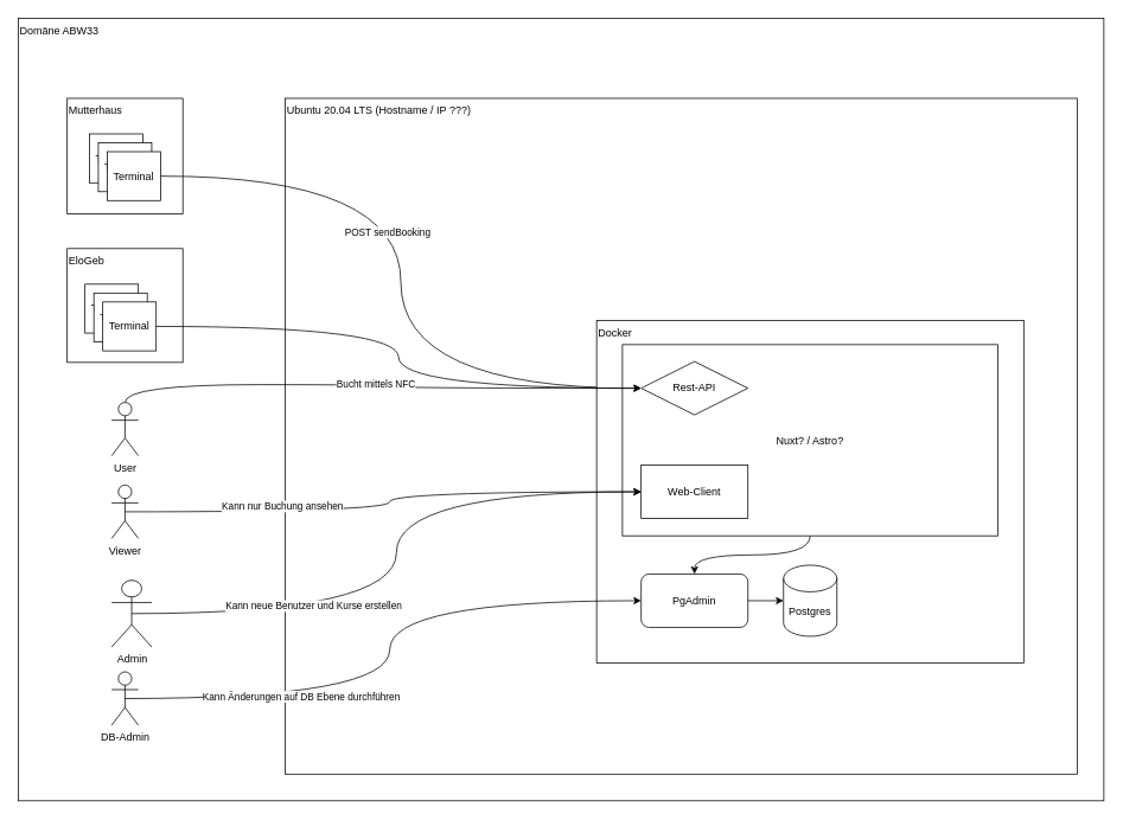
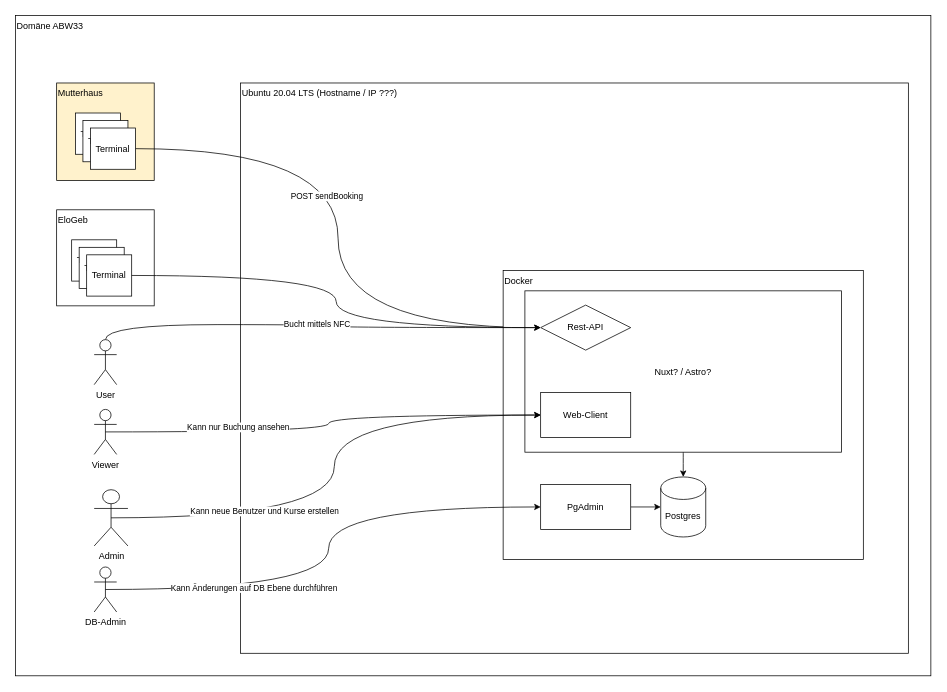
  <mxCell id="0" />
  <mxCell id="1" parent="0" />
  <mxCell id="2" value="Domäne ABW33" style="rounded=0;whiteSpace=wrap;html=1;horizontal=1;verticalAlign=top;align=left;" vertex="1" parent="1"><mxGeometry x="20" y="20" width="1220" height="880" as="geometry" /></mxCell>
  <mxCell id="3" value="Ubuntu 20.04 LTS (Hostname / IP ???)" style="rounded=0;whiteSpace=wrap;html=1;verticalAlign=top;align=left;" vertex="1" parent="1"><mxGeometry x="320" y="110" width="890" height="760" as="geometry" /></mxCell>
- <mxCell id="4" value="Mutterhaus" style="rounded=0;whiteSpace=wrap;html=1;align=left;verticalAlign=top;" vertex="1" parent="1"><mxGeometry x="75" y="110" width="130" height="130" as="geometry" /></mxCell>
+ <mxCell id="4" value="Mutterhaus" style="rounded=0;whiteSpace=wrap;html=1;align=left;verticalAlign=top;fillColor=#fff2cc;" vertex="1" parent="1"><mxGeometry x="75" y="110" width="130" height="130" as="geometry" /></mxCell>
  <mxCell id="5" value="Terminal" style="rounded=0;whiteSpace=wrap;html=1;" vertex="1" parent="1"><mxGeometry x="100" y="150" width="60" height="55" as="geometry" /></mxCell>
  <mxCell id="6" value="Terminal" style="rounded=0;whiteSpace=wrap;html=1;" vertex="1" parent="1"><mxGeometry x="110" y="160" width="60" height="55" as="geometry" /></mxCell>
  <mxCell id="7" style="edgeStyle=orthogonalEdgeStyle;curved=1;rounded=0;orthogonalLoop=1;jettySize=auto;html=1;exitX=1;exitY=0.5;exitDx=0;exitDy=0;entryX=0;entryY=0.5;entryDx=0;entryDy=0;" edge="1" parent="1" source="9" target="26"><mxGeometry relative="1" as="geometry" /></mxCell>
  <mxCell id="8" value="POST sendBooking" style="edgeLabel;html=1;align=center;verticalAlign=middle;resizable=0;points=[];" vertex="1" connectable="0" parent="7"><mxGeometry x="-0.146" y="-16" relative="1" as="geometry"><mxPoint y="1" as="offset" /></mxGeometry></mxCell>
  <mxCell id="9" value="Terminal" style="rounded=0;whiteSpace=wrap;html=1;" vertex="1" parent="1"><mxGeometry x="120" y="170" width="60" height="55" as="geometry" /></mxCell>
  <mxCell id="10" value="Docker" style="rounded=0;whiteSpace=wrap;html=1;align=left;verticalAlign=top;" vertex="1" parent="1"><mxGeometry x="670" y="360" width="480" height="385" as="geometry" /></mxCell>
  <mxCell id="11" value="Postgres" style="shape=cylinder3;whiteSpace=wrap;html=1;boundedLbl=1;backgroundOutline=1;size=15;" vertex="1" parent="1"><mxGeometry x="880" y="635" width="60" height="80" as="geometry" /></mxCell>
  <mxCell id="12" style="edgeStyle=orthogonalEdgeStyle;rounded=0;orthogonalLoop=1;jettySize=auto;html=1;exitX=1;exitY=0.5;exitDx=0;exitDy=0;" edge="1" parent="1" source="13" target="11"><mxGeometry relative="1" as="geometry" /></mxCell>
- <mxCell id="13" value="PgAdmin" style="whiteSpace=wrap;html=1;rounded=1;" vertex="1" parent="1"><mxGeometry x="720" y="645" width="120" height="60" as="geometry" /></mxCell>
+ <mxCell id="13" value="PgAdmin" style="rounded=0;whiteSpace=wrap;html=1;" vertex="1" parent="1"><mxGeometry x="720" y="645" width="120" height="60" as="geometry" /></mxCell>
  <mxCell id="14" value="Admin" style="shape=umlActor;verticalLabelPosition=bottom;verticalAlign=top;html=1;outlineConnect=0;" vertex="1" parent="1"><mxGeometry x="125" y="652" width="45" height="75" as="geometry" /></mxCell>
  <mxCell id="15" style="edgeStyle=orthogonalEdgeStyle;rounded=0;orthogonalLoop=1;jettySize=auto;html=1;exitX=0.5;exitY=0.5;exitDx=0;exitDy=0;exitPerimeter=0;entryX=0;entryY=0.5;entryDx=0;entryDy=0;curved=1;" edge="1" parent="1" source="20" target="13"><mxGeometry relative="1" as="geometry" /></mxCell>
  <mxCell id="16" value="Kann Änderungen auf DB Ebene durchführen" style="edgeLabel;html=1;align=center;verticalAlign=middle;resizable=0;points=[];" vertex="1" connectable="0" parent="15"><mxGeometry x="-0.578" y="1" relative="1" as="geometry"><mxPoint x="51" y="-2" as="offset" /></mxGeometry></mxCell>
- <mxCell id="17" style="edgeStyle=orthogonalEdgeStyle;curved=1;rounded=0;orthogonalLoop=1;jettySize=auto;html=1;exitX=0.5;exitY=1;exitDx=0;exitDy=0;" edge="1" parent="1" source="18" target="13"><mxGeometry relative="1" as="geometry" /></mxCell>
+ <mxCell id="17" style="edgeStyle=orthogonalEdgeStyle;curved=1;rounded=0;orthogonalLoop=1;jettySize=auto;html=1;exitX=0.5;exitY=1;exitDx=0;exitDy=0;entryX=0.5;entryY=0;entryDx=0;entryDy=0;entryPerimeter=0;" edge="1" parent="1" source="18" target="11"><mxGeometry relative="1" as="geometry" /></mxCell>
  <mxCell id="18" value="Nuxt? / Astro?" style="rounded=0;whiteSpace=wrap;html=1;labelBackgroundColor=#FFFFFF;" vertex="1" parent="1"><mxGeometry x="699" y="387" width="422" height="215" as="geometry" /></mxCell>
  <mxCell id="19" value="Viewer" style="shape=umlActor;verticalLabelPosition=bottom;verticalAlign=top;html=1;outlineConnect=0;" vertex="1" parent="1"><mxGeometry x="125" y="545" width="30" height="60" as="geometry" /></mxCell>
  <mxCell id="20" value="DB-Admin" style="shape=umlActor;verticalLabelPosition=bottom;verticalAlign=top;html=1;outlineConnect=0;" vertex="1" parent="1"><mxGeometry x="125" y="755" width="30" height="60" as="geometry" /></mxCell>
  <mxCell id="21" value="" style="group" vertex="1" connectable="0" parent="1"><mxGeometry x="75" y="279" width="130" height="128" as="geometry" /></mxCell>
  <mxCell id="22" value="EloGeb" style="rounded=0;whiteSpace=wrap;html=1;align=left;verticalAlign=top;" vertex="1" parent="21"><mxGeometry width="130" height="128" as="geometry" /></mxCell>
  <mxCell id="23" value="Terminal" style="rounded=0;whiteSpace=wrap;html=1;" vertex="1" parent="21"><mxGeometry x="20" y="40" width="60" height="55" as="geometry" /></mxCell>
  <mxCell id="24" value="Terminal" style="rounded=0;whiteSpace=wrap;html=1;" vertex="1" parent="21"><mxGeometry x="30" y="50" width="60" height="55" as="geometry" /></mxCell>
  <mxCell id="25" value="Terminal" style="rounded=0;whiteSpace=wrap;html=1;" vertex="1" parent="21"><mxGeometry x="40" y="60" width="60" height="55" as="geometry" /></mxCell>
  <mxCell id="26" value="Rest-API" style="rhombus;whiteSpace=wrap;html=1;" vertex="1" parent="1"><mxGeometry x="720" y="406" width="120" height="60" as="geometry" /></mxCell>
  <mxCell id="27" style="edgeStyle=orthogonalEdgeStyle;curved=1;rounded=0;orthogonalLoop=1;jettySize=auto;html=1;exitX=1;exitY=0.5;exitDx=0;exitDy=0;entryX=0;entryY=0.5;entryDx=0;entryDy=0;" edge="1" parent="1" source="25" target="26"><mxGeometry relative="1" as="geometry" /></mxCell>
  <mxCell id="28" value="Web-Client" style="rounded=0;whiteSpace=wrap;html=1;" vertex="1" parent="1"><mxGeometry x="720" y="522.5" width="120" height="60" as="geometry" /></mxCell>
  <mxCell id="29" style="edgeStyle=orthogonalEdgeStyle;curved=1;rounded=0;orthogonalLoop=1;jettySize=auto;html=1;exitX=0.5;exitY=0.5;exitDx=0;exitDy=0;exitPerimeter=0;entryX=0;entryY=0.5;entryDx=0;entryDy=0;" edge="1" parent="1" source="19" target="28"><mxGeometry relative="1" as="geometry" /></mxCell>
  <mxCell id="30" value="Kann nur Buchung ansehen" style="edgeLabel;html=1;align=center;verticalAlign=middle;resizable=0;points=[];" vertex="1" connectable="0" parent="29"><mxGeometry x="-0.644" relative="1" as="geometry"><mxPoint x="69" y="-7" as="offset" /></mxGeometry></mxCell>
  <mxCell id="31" style="edgeStyle=orthogonalEdgeStyle;rounded=0;orthogonalLoop=1;jettySize=auto;html=1;exitX=0.5;exitY=0.5;exitDx=0;exitDy=0;exitPerimeter=0;entryX=0;entryY=0.5;entryDx=0;entryDy=0;curved=1;" edge="1" parent="1" source="14" target="28"><mxGeometry relative="1" as="geometry" /></mxCell>
  <mxCell id="32" value="Kann neue Benutzer und Kurse erstellen" style="edgeLabel;html=1;align=center;verticalAlign=middle;resizable=0;points=[];" vertex="1" connectable="0" parent="31"><mxGeometry x="-0.74" y="3" relative="1" as="geometry"><mxPoint x="112" y="-6" as="offset" /></mxGeometry></mxCell>
  <mxCell id="33" value="Bucht mittels NFC" style="edgeStyle=orthogonalEdgeStyle;curved=1;rounded=0;orthogonalLoop=1;jettySize=auto;html=1;exitX=0.5;exitY=0;exitDx=0;exitDy=0;exitPerimeter=0;" edge="1" parent="1" source="34" target="26"><mxGeometry relative="1" as="geometry" /></mxCell>
  <mxCell id="34" value="User" style="shape=umlActor;verticalLabelPosition=bottom;verticalAlign=top;html=1;outlineConnect=0;" vertex="1" parent="1"><mxGeometry x="125" y="452" width="30" height="60" as="geometry" /></mxCell>
